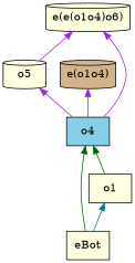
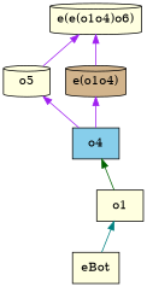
  strict digraph {
    rankdir=BT
    node [fillcolor=lightyellow shape=box style=filled]
    edge [color=purple]
    o4 [fillcolor=skyblue]
    n2 [label=o5 shape=cylinder]
    "e(o1o4)" [fillcolor=tan shape=cylinder]
    "e(e(o1o4)o6)" [shape=cylinder]
    o1
    eBot
    o4 -> n2
    o4 -> "e(o1o4)"
    n2 -> "e(e(o1o4)o6)"
-   o4 -> "e(e(o1o4)o6)"
+   "e(o1o4)" -> "e(e(o1o4)o6)"
    o1 -> o4 [color=darkgreen]
-   eBot -> o4 [color=darkgreen]
    eBot -> o1 [color=teal]
  }
